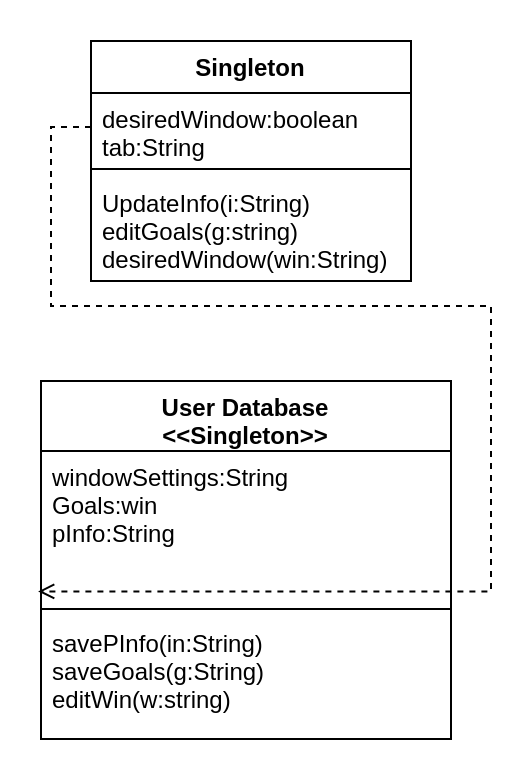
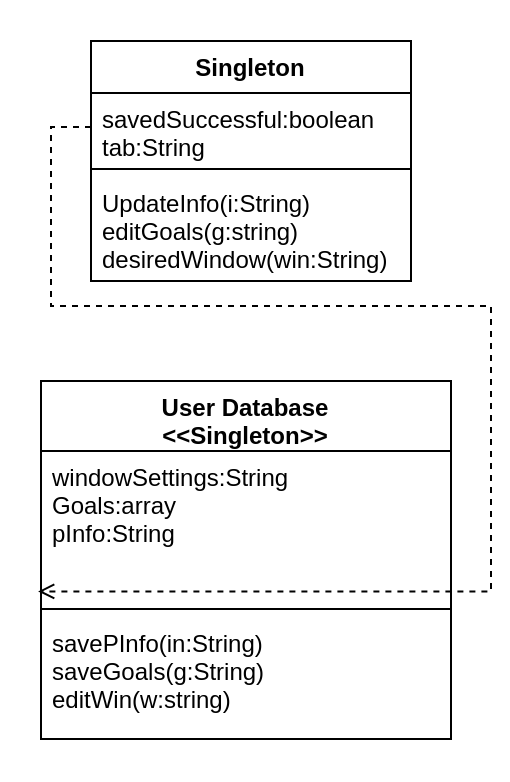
  <mxCell id="0" />
  <mxCell id="1" parent="0" />
  <mxCell id="2" value="User Database&#10;&lt;&lt;Singleton&gt;&gt;&#10;" style="swimlane;fontStyle=1;align=center;verticalAlign=top;childLayout=stackLayout;horizontal=1;startSize=35;horizontalStack=0;resizeParent=1;resizeParentMax=0;resizeLast=0;collapsible=1;marginBottom=0;" vertex="1" parent="1"><mxGeometry x="20" y="190" width="205" height="179" as="geometry" /></mxCell>
- <mxCell id="3" value="windowSettings:String&#10;Goals:win&#10;pInfo:String&#10;" style="text;strokeColor=none;fillColor=none;align=left;verticalAlign=top;spacingLeft=4;spacingRight=4;overflow=hidden;rotatable=0;points=[[0,0.5],[1,0.5]];portConstraint=eastwest;" vertex="1" parent="2"><mxGeometry y="35" width="205" height="75" as="geometry" /></mxCell>
+ <mxCell id="3" value="windowSettings:String&#10;Goals:array&#10;pInfo:String&#10;" style="text;strokeColor=none;fillColor=none;align=left;verticalAlign=top;spacingLeft=4;spacingRight=4;overflow=hidden;rotatable=0;points=[[0,0.5],[1,0.5]];portConstraint=eastwest;" vertex="1" parent="2"><mxGeometry y="35" width="205" height="75" as="geometry" /></mxCell>
  <mxCell id="4" value="" style="line;strokeWidth=1;fillColor=none;align=left;verticalAlign=middle;spacingTop=-1;spacingLeft=3;spacingRight=3;rotatable=0;labelPosition=right;points=[];portConstraint=eastwest;" vertex="1" parent="2"><mxGeometry y="110" width="205" height="8" as="geometry" /></mxCell>
  <mxCell id="5" value="savePInfo(in:String)&#10;saveGoals(g:String)&#10;editWin(w:string)&#10;" style="text;strokeColor=none;fillColor=none;align=left;verticalAlign=top;spacingLeft=4;spacingRight=4;overflow=hidden;rotatable=0;points=[[0,0.5],[1,0.5]];portConstraint=eastwest;" vertex="1" parent="2"><mxGeometry y="118" width="205" height="61" as="geometry" /></mxCell>
  <mxCell id="6" value="Singleton" style="swimlane;fontStyle=1;align=center;verticalAlign=top;childLayout=stackLayout;horizontal=1;startSize=26;horizontalStack=0;resizeParent=1;resizeParentMax=0;resizeLast=0;collapsible=1;marginBottom=0;" vertex="1" parent="1"><mxGeometry x="45" y="20" width="160" height="120" as="geometry" /></mxCell>
- <mxCell id="7" value="desiredWindow:boolean&#10;tab:String&#10;" style="text;strokeColor=none;fillColor=none;align=left;verticalAlign=top;spacingLeft=4;spacingRight=4;overflow=hidden;rotatable=0;points=[[0,0.5],[1,0.5]];portConstraint=eastwest;" vertex="1" parent="6"><mxGeometry y="26" width="160" height="34" as="geometry" /></mxCell>
+ <mxCell id="7" value="savedSuccessful:boolean&#10;tab:String&#10;" style="text;strokeColor=none;fillColor=none;align=left;verticalAlign=top;spacingLeft=4;spacingRight=4;overflow=hidden;rotatable=0;points=[[0,0.5],[1,0.5]];portConstraint=eastwest;" vertex="1" parent="6"><mxGeometry y="26" width="160" height="34" as="geometry" /></mxCell>
  <mxCell id="8" value="" style="line;strokeWidth=1;fillColor=none;align=left;verticalAlign=middle;spacingTop=-1;spacingLeft=3;spacingRight=3;rotatable=0;labelPosition=right;points=[];portConstraint=eastwest;" vertex="1" parent="6"><mxGeometry y="60" width="160" height="8" as="geometry" /></mxCell>
  <mxCell id="9" value="UpdateInfo(i:String)&#10;editGoals(g:string)&#10;desiredWindow(win:String)&#10;" style="text;strokeColor=none;fillColor=none;align=left;verticalAlign=top;spacingLeft=4;spacingRight=4;overflow=hidden;rotatable=0;points=[[0,0.5],[1,0.5]];portConstraint=eastwest;" vertex="1" parent="6"><mxGeometry y="68" width="160" height="52" as="geometry" /></mxCell>
  <mxCell id="10" style="edgeStyle=orthogonalEdgeStyle;rounded=0;orthogonalLoop=1;jettySize=auto;html=1;exitX=0;exitY=0.5;exitDx=0;exitDy=0;entryX=-0.007;entryY=0.936;entryDx=0;entryDy=0;entryPerimeter=0;dashed=1;endArrow=open;" edge="1" parent="1" source="7" target="3"><mxGeometry relative="1" as="geometry" /></mxCell>
